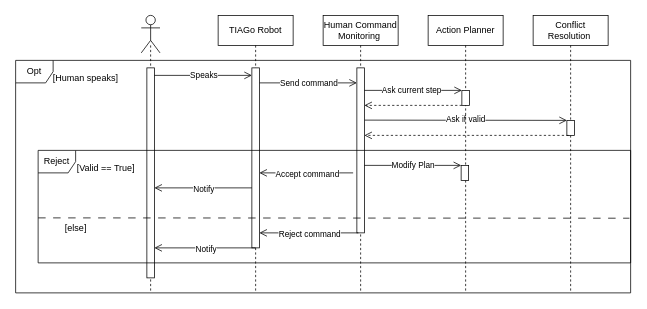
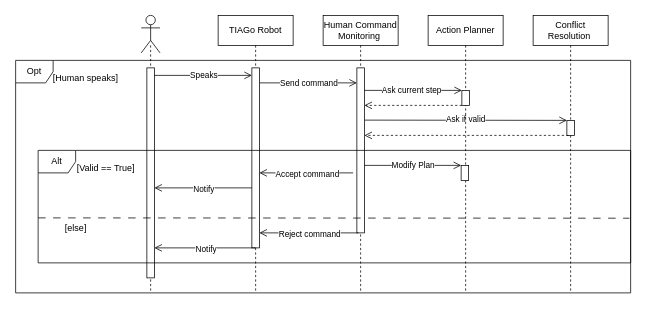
  <mxCell id="0" />
  <mxCell id="1" parent="0" />
  <mxCell id="2" value="" style="shape=umlLifeline;perimeter=lifelinePerimeter;whiteSpace=wrap;html=1;container=1;dropTarget=0;collapsible=0;recursiveResize=0;outlineConnect=0;portConstraint=eastwest;newEdgeStyle={&quot;edgeStyle&quot;:&quot;elbowEdgeStyle&quot;,&quot;elbow&quot;:&quot;vertical&quot;,&quot;curved&quot;:0,&quot;rounded&quot;:0};size=0;" parent="1" vertex="1"><mxGeometry x="150" y="60" width="100" height="330" as="geometry" /></mxCell>
  <mxCell id="3" value="" style="html=1;points=[[0,0,0,0,5],[0,1,0,0,-5],[1,0,0,0,5],[1,1,0,0,-5]];perimeter=orthogonalPerimeter;outlineConnect=0;targetShapes=umlLifeline;portConstraint=eastwest;newEdgeStyle={&quot;curved&quot;:0,&quot;rounded&quot;:0};" parent="2" vertex="1"><mxGeometry x="45" y="30" width="10" height="280" as="geometry" /></mxCell>
  <mxCell id="4" value="" style="shape=umlActor;verticalLabelPosition=bottom;verticalAlign=top;html=1;" parent="1" vertex="1"><mxGeometry x="187.5" y="20" width="25" height="50" as="geometry" /></mxCell>
  <mxCell id="5" value="Opt" style="shape=umlFrame;whiteSpace=wrap;html=1;pointerEvents=0;recursiveResize=0;container=1;collapsible=0;width=50;" parent="1" vertex="1"><mxGeometry x="20" y="80" width="820" height="310" as="geometry" /></mxCell>
  <mxCell id="6" value="[Human speaks]" style="text;align=center;html=1;" parent="5" vertex="1"><mxGeometry width="100" height="20" relative="1" as="geometry"><mxPoint x="43" y="10" as="offset" /></mxGeometry></mxCell>
  <mxCell id="7" value="" style="endArrow=open;startArrow=none;endFill=0;startFill=0;endSize=8;html=1;verticalAlign=bottom;labelBackgroundColor=none;strokeWidth=1;" parent="5" edge="1"><mxGeometry width="160" relative="1" as="geometry"><mxPoint x="185" y="20" as="sourcePoint" /><mxPoint x="315" y="20" as="targetPoint" /></mxGeometry></mxCell>
  <mxCell id="8" value="Speaks" style="edgeLabel;html=1;align=center;verticalAlign=middle;resizable=0;points=[];" parent="7" vertex="1" connectable="0"><mxGeometry x="-0.007" y="1" relative="1" as="geometry"><mxPoint as="offset" /></mxGeometry></mxCell>
  <mxCell id="9" value="" style="endArrow=open;startArrow=none;endFill=0;startFill=0;endSize=8;html=1;verticalAlign=bottom;labelBackgroundColor=none;strokeWidth=1;" parent="5" edge="1"><mxGeometry width="160" relative="1" as="geometry"><mxPoint x="325" y="30" as="sourcePoint" /><mxPoint x="455" y="30" as="targetPoint" /></mxGeometry></mxCell>
  <mxCell id="10" value="Send command" style="edgeLabel;html=1;align=center;verticalAlign=middle;resizable=0;points=[];" parent="9" vertex="1" connectable="0"><mxGeometry x="-0.007" y="1" relative="1" as="geometry"><mxPoint as="offset" /></mxGeometry></mxCell>
  <mxCell id="11" value="" style="endArrow=open;startArrow=none;endFill=0;startFill=0;endSize=8;html=1;verticalAlign=bottom;labelBackgroundColor=none;strokeWidth=1;" parent="5" target="20" edge="1"><mxGeometry width="160" relative="1" as="geometry"><mxPoint x="460" y="40" as="sourcePoint" /><mxPoint x="590" y="40" as="targetPoint" /></mxGeometry></mxCell>
  <mxCell id="12" value="Ask current step" style="edgeLabel;html=1;align=center;verticalAlign=middle;resizable=0;points=[];" parent="11" vertex="1" connectable="0"><mxGeometry x="-0.007" y="1" relative="1" as="geometry"><mxPoint as="offset" /></mxGeometry></mxCell>
  <mxCell id="13" value="" style="endArrow=open;startArrow=none;endFill=0;startFill=0;endSize=8;html=1;verticalAlign=bottom;labelBackgroundColor=none;strokeWidth=1;" parent="5" target="22" edge="1"><mxGeometry width="160" relative="1" as="geometry"><mxPoint x="465" y="79.66" as="sourcePoint" /><mxPoint x="595" y="79.66" as="targetPoint" /></mxGeometry></mxCell>
  <mxCell id="14" value="Ask if valid" style="edgeLabel;html=1;align=center;verticalAlign=middle;resizable=0;points=[];" parent="13" vertex="1" connectable="0"><mxGeometry x="-0.007" y="1" relative="1" as="geometry"><mxPoint as="offset" /></mxGeometry></mxCell>
  <mxCell id="15" value="TIAGo Robot" style="shape=umlLifeline;perimeter=lifelinePerimeter;whiteSpace=wrap;html=1;container=1;dropTarget=0;collapsible=0;recursiveResize=0;outlineConnect=0;portConstraint=eastwest;newEdgeStyle={&quot;edgeStyle&quot;:&quot;elbowEdgeStyle&quot;,&quot;elbow&quot;:&quot;vertical&quot;,&quot;curved&quot;:0,&quot;rounded&quot;:0};" parent="1" vertex="1"><mxGeometry x="290" y="20" width="100" height="370" as="geometry" /></mxCell>
  <mxCell id="16" value="" style="html=1;points=[[0,0,0,0,5],[0,1,0,0,-5],[1,0,0,0,5],[1,1,0,0,-5]];perimeter=orthogonalPerimeter;outlineConnect=0;targetShapes=umlLifeline;portConstraint=eastwest;newEdgeStyle={&quot;curved&quot;:0,&quot;rounded&quot;:0};" parent="15" vertex="1"><mxGeometry x="45" y="70" width="10" height="240" as="geometry" /></mxCell>
  <mxCell id="17" value="&lt;span style=&quot;color: rgb(0, 0, 0);&quot;&gt;Human Command Monitoring&amp;nbsp;&lt;/span&gt;" style="shape=umlLifeline;perimeter=lifelinePerimeter;whiteSpace=wrap;html=1;container=1;dropTarget=0;collapsible=0;recursiveResize=0;outlineConnect=0;portConstraint=eastwest;newEdgeStyle={&quot;edgeStyle&quot;:&quot;elbowEdgeStyle&quot;,&quot;elbow&quot;:&quot;vertical&quot;,&quot;curved&quot;:0,&quot;rounded&quot;:0};" parent="1" vertex="1"><mxGeometry x="430" y="20" width="100" height="370" as="geometry" /></mxCell>
  <mxCell id="18" value="" style="html=1;points=[[0,0,0,0,5],[0,1,0,0,-5],[1,0,0,0,5],[1,1,0,0,-5]];perimeter=orthogonalPerimeter;outlineConnect=0;targetShapes=umlLifeline;portConstraint=eastwest;newEdgeStyle={&quot;curved&quot;:0,&quot;rounded&quot;:0};" parent="17" vertex="1"><mxGeometry x="45" y="70" width="10" height="220" as="geometry" /></mxCell>
  <mxCell id="19" value="Action Planner" style="shape=umlLifeline;perimeter=lifelinePerimeter;whiteSpace=wrap;html=1;container=1;dropTarget=0;collapsible=0;recursiveResize=0;outlineConnect=0;portConstraint=eastwest;newEdgeStyle={&quot;edgeStyle&quot;:&quot;elbowEdgeStyle&quot;,&quot;elbow&quot;:&quot;vertical&quot;,&quot;curved&quot;:0,&quot;rounded&quot;:0};" parent="1" vertex="1"><mxGeometry x="570" y="20" width="100" height="370" as="geometry" /></mxCell>
  <mxCell id="20" value="" style="html=1;points=[[0,0,0,0,5],[0,1,0,0,-5],[1,0,0,0,5],[1,1,0,0,-5]];perimeter=orthogonalPerimeter;outlineConnect=0;targetShapes=umlLifeline;portConstraint=eastwest;newEdgeStyle={&quot;curved&quot;:0,&quot;rounded&quot;:0};" parent="19" vertex="1"><mxGeometry x="45" y="100" width="10" height="20" as="geometry" /></mxCell>
  <mxCell id="21" value="Conflict Resolution&amp;nbsp;" style="shape=umlLifeline;perimeter=lifelinePerimeter;whiteSpace=wrap;html=1;container=1;dropTarget=0;collapsible=0;recursiveResize=0;outlineConnect=0;portConstraint=eastwest;newEdgeStyle={&quot;edgeStyle&quot;:&quot;elbowEdgeStyle&quot;,&quot;elbow&quot;:&quot;vertical&quot;,&quot;curved&quot;:0,&quot;rounded&quot;:0};" parent="1" vertex="1"><mxGeometry x="710" y="20" width="100" height="370" as="geometry" /></mxCell>
  <mxCell id="22" value="" style="html=1;points=[[0,0,0,0,5],[0,1,0,0,-5],[1,0,0,0,5],[1,1,0,0,-5]];perimeter=orthogonalPerimeter;outlineConnect=0;targetShapes=umlLifeline;portConstraint=eastwest;newEdgeStyle={&quot;curved&quot;:0,&quot;rounded&quot;:0};" parent="21" vertex="1"><mxGeometry x="45" y="140" width="10" height="20" as="geometry" /></mxCell>
  <mxCell id="23" value="" style="html=1;verticalAlign=bottom;endArrow=open;dashed=1;endSize=8;curved=0;rounded=0;" parent="1" edge="1"><mxGeometry y="-10" relative="1" as="geometry"><mxPoint x="615" y="140" as="sourcePoint" /><mxPoint x="485" y="140" as="targetPoint" /><mxPoint as="offset" /></mxGeometry></mxCell>
  <mxCell id="24" value="" style="html=1;verticalAlign=bottom;endArrow=open;dashed=1;endSize=8;curved=0;rounded=0;" parent="1" target="18" edge="1"><mxGeometry y="-10" relative="1" as="geometry"><mxPoint x="757.25" y="180" as="sourcePoint" /><mxPoint x="482.75" y="180" as="targetPoint" /><mxPoint as="offset" /></mxGeometry></mxCell>
- <mxCell id="25" value="Reject" style="shape=umlFrame;whiteSpace=wrap;html=1;pointerEvents=0;recursiveResize=0;container=1;collapsible=0;width=50;" parent="1" vertex="1"><mxGeometry x="50" y="200" width="790" height="150" as="geometry" /></mxCell>
+ <mxCell id="25" value="Alt" style="shape=umlFrame;whiteSpace=wrap;html=1;pointerEvents=0;recursiveResize=0;container=1;collapsible=0;width=50;" parent="1" vertex="1"><mxGeometry x="50" y="200" width="790" height="150" as="geometry" /></mxCell>
  <mxCell id="26" value="[Valid == True]" style="text;align=center;html=1;" parent="25" vertex="1"><mxGeometry width="100" height="20" relative="1" as="geometry"><mxPoint x="40" y="10" as="offset" /></mxGeometry></mxCell>
  <mxCell id="27" value="" style="endArrow=open;startArrow=none;endFill=0;startFill=0;endSize=8;html=1;verticalAlign=bottom;labelBackgroundColor=none;strokeWidth=1;" parent="25" edge="1"><mxGeometry width="160" relative="1" as="geometry"><mxPoint x="435" y="20" as="sourcePoint" /><mxPoint x="564" y="20" as="targetPoint" /></mxGeometry></mxCell>
  <mxCell id="28" value="Modify Plan" style="edgeLabel;html=1;align=center;verticalAlign=middle;resizable=0;points=[];" parent="27" vertex="1" connectable="0"><mxGeometry x="-0.007" y="1" relative="1" as="geometry"><mxPoint as="offset" /></mxGeometry></mxCell>
  <mxCell id="29" value="" style="html=1;points=[[0,0,0,0,5],[0,1,0,0,-5],[1,0,0,0,5],[1,1,0,0,-5]];perimeter=orthogonalPerimeter;outlineConnect=0;targetShapes=umlLifeline;portConstraint=eastwest;newEdgeStyle={&quot;curved&quot;:0,&quot;rounded&quot;:0};" parent="25" vertex="1"><mxGeometry x="564" y="20" width="10" height="20" as="geometry" /></mxCell>
  <mxCell id="30" value="" style="endArrow=open;startArrow=none;endFill=0;startFill=0;endSize=8;html=1;verticalAlign=bottom;labelBackgroundColor=none;strokeWidth=1;" parent="25" edge="1"><mxGeometry width="160" relative="1" as="geometry"><mxPoint x="285" y="50" as="sourcePoint" /><mxPoint x="155" y="50" as="targetPoint" /></mxGeometry></mxCell>
  <mxCell id="31" value="Notify" style="edgeLabel;html=1;align=center;verticalAlign=middle;resizable=0;points=[];" parent="30" vertex="1" connectable="0"><mxGeometry x="-0.007" y="1" relative="1" as="geometry"><mxPoint as="offset" /></mxGeometry></mxCell>
  <mxCell id="32" value="" style="endArrow=none;startArrow=none;endFill=0;startFill=0;endSize=8;html=1;verticalAlign=bottom;dashed=1;labelBackgroundColor=none;dashPattern=10 10;entryX=0.998;entryY=0.603;entryDx=0;entryDy=0;entryPerimeter=0;" parent="25" target="25" edge="1"><mxGeometry width="160" relative="1" as="geometry"><mxPoint y="90" as="sourcePoint" /><mxPoint x="160" y="90" as="targetPoint" /><mxPoint as="offset" /></mxGeometry></mxCell>
  <mxCell id="33" value="[else]" style="text;align=center;html=1;" parent="25" vertex="1"><mxGeometry width="100" height="20" relative="1" as="geometry"><mxPoint y="90" as="offset" /></mxGeometry></mxCell>
  <mxCell id="34" value="" style="endArrow=open;startArrow=none;endFill=0;startFill=0;endSize=8;html=1;verticalAlign=bottom;labelBackgroundColor=none;strokeWidth=1;" parent="25" target="3" edge="1"><mxGeometry width="160" relative="1" as="geometry"><mxPoint x="290" y="130" as="sourcePoint" /><mxPoint x="160" y="130" as="targetPoint" /></mxGeometry></mxCell>
  <mxCell id="35" value="Notify" style="edgeLabel;html=1;align=center;verticalAlign=middle;resizable=0;points=[];" parent="34" vertex="1" connectable="0"><mxGeometry x="-0.007" y="1" relative="1" as="geometry"><mxPoint as="offset" /></mxGeometry></mxCell>
  <mxCell id="36" value="" style="endArrow=open;startArrow=none;endFill=0;startFill=0;endSize=8;html=1;verticalAlign=bottom;labelBackgroundColor=none;strokeWidth=1;" parent="25" target="16" edge="1"><mxGeometry width="160" relative="1" as="geometry"><mxPoint x="427" y="110" as="sourcePoint" /><mxPoint x="297" y="110" as="targetPoint" /></mxGeometry></mxCell>
  <mxCell id="37" value="Reject command" style="edgeLabel;html=1;align=center;verticalAlign=middle;resizable=0;points=[];" parent="36" vertex="1" connectable="0"><mxGeometry x="-0.007" y="1" relative="1" as="geometry"><mxPoint as="offset" /></mxGeometry></mxCell>
  <mxCell id="38" value="" style="endArrow=open;startArrow=none;endFill=0;startFill=0;endSize=8;html=1;verticalAlign=bottom;labelBackgroundColor=none;strokeWidth=1;" parent="25" target="16" edge="1"><mxGeometry width="160" relative="1" as="geometry"><mxPoint x="420" y="30" as="sourcePoint" /><mxPoint x="300" y="32" as="targetPoint" /></mxGeometry></mxCell>
  <mxCell id="39" value="Accept command" style="edgeLabel;html=1;align=center;verticalAlign=middle;resizable=0;points=[];" parent="38" vertex="1" connectable="0"><mxGeometry x="-0.007" y="1" relative="1" as="geometry"><mxPoint as="offset" /></mxGeometry></mxCell>
